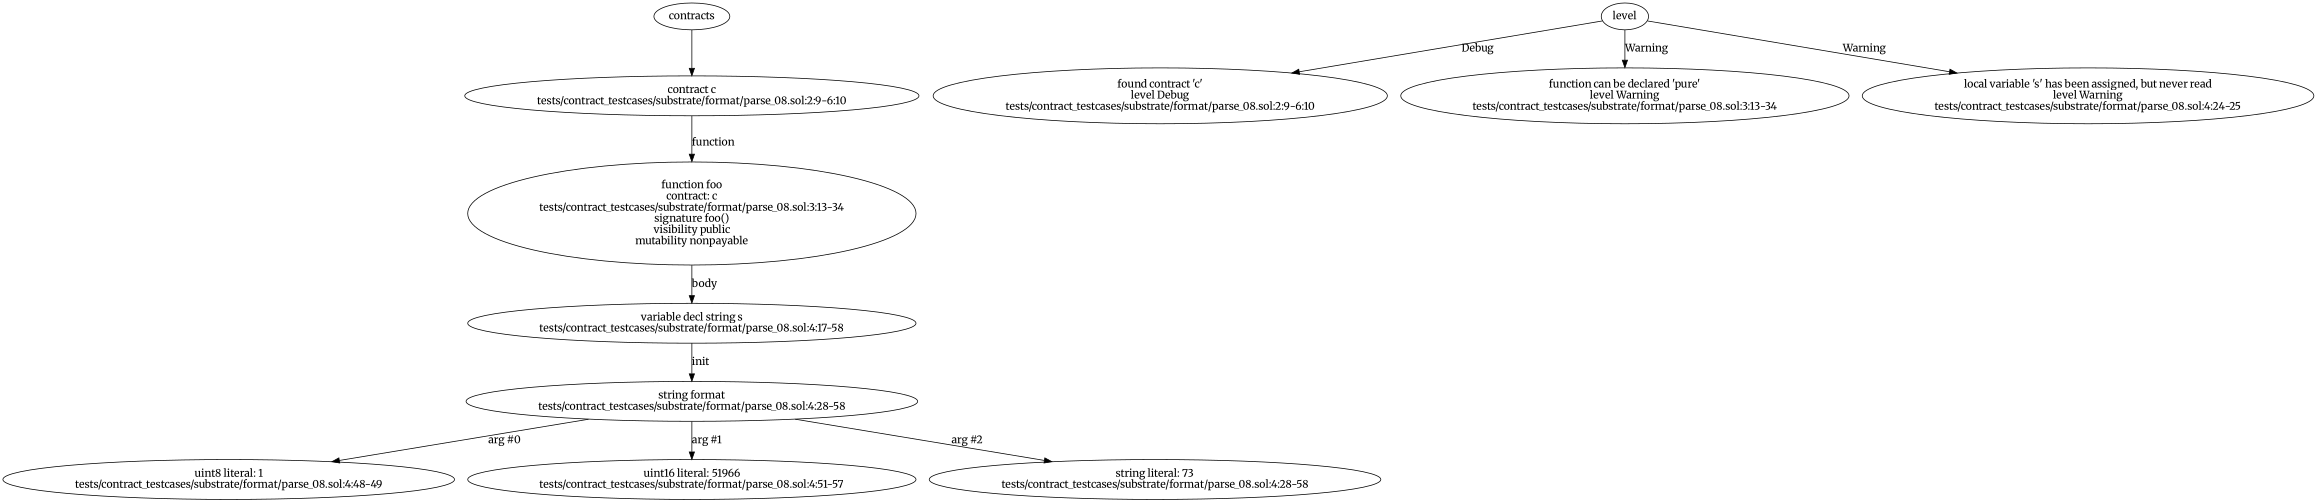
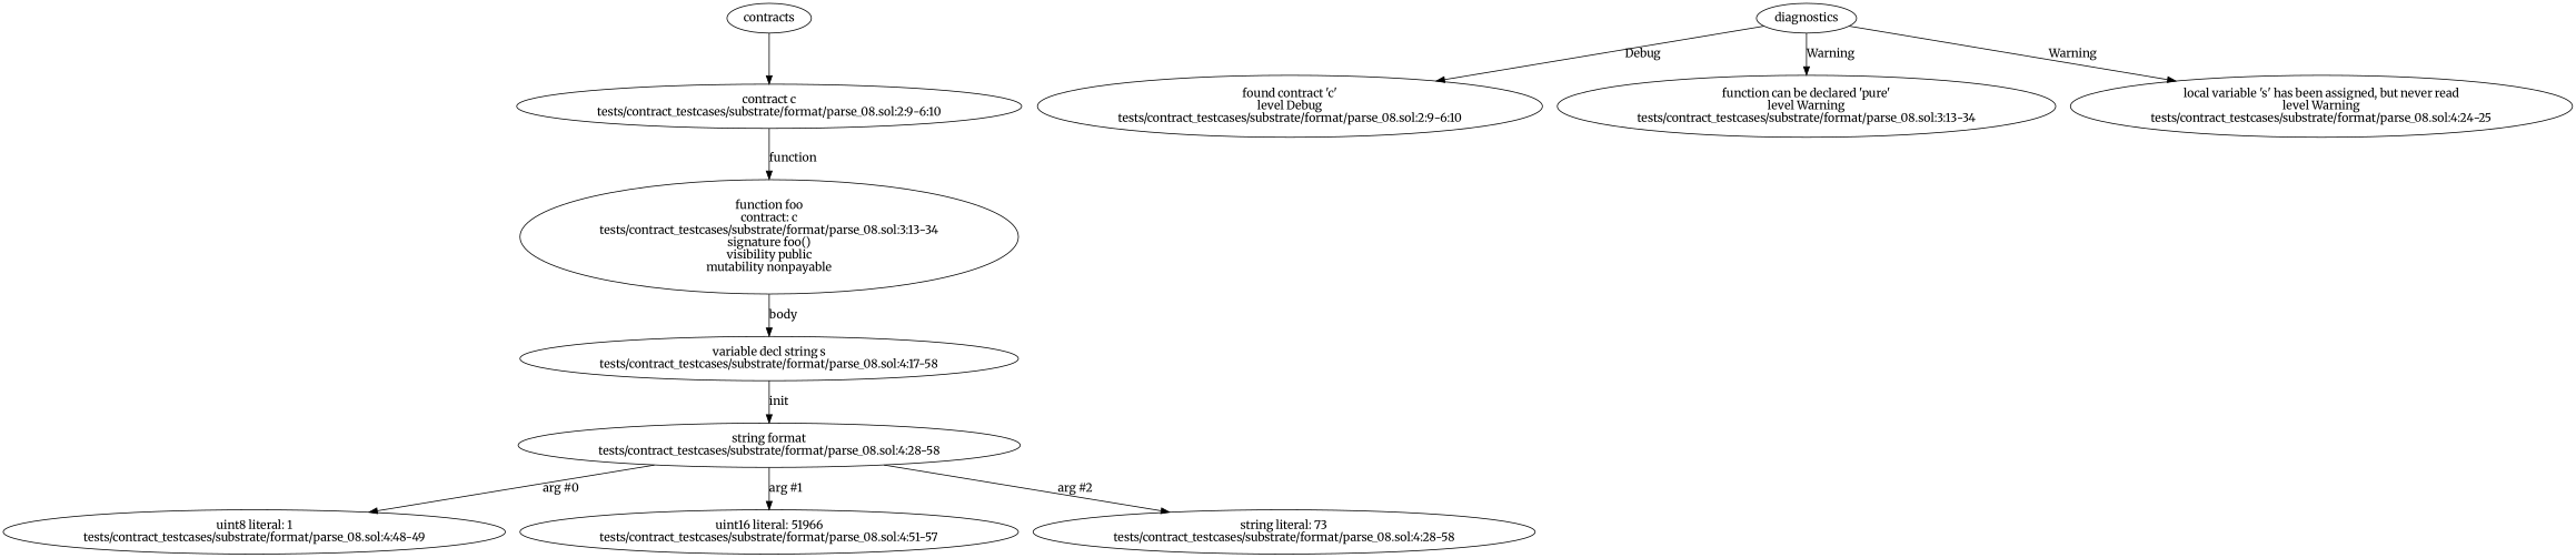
  strict digraph {
    fontname=Merriweather
    node [fontname=Merriweather]
    edge [fontname=Merriweather]
    n1 [label="contract c\ntests/contract_testcases/substrate/format/parse_08.sol:2:9-6:10"]
    n2 [label="function foo\ncontract: c\ntests/contract_testcases/substrate/format/parse_08.sol:3:13-34\nsignature foo()\nvisibility public\nmutability nonpayable"]
    n3 [label="variable decl string s\ntests/contract_testcases/substrate/format/parse_08.sol:4:17-58"]
    n4 [label="string format\ntests/contract_testcases/substrate/format/parse_08.sol:4:28-58"]
    n5 [label="uint8 literal: 1\ntests/contract_testcases/substrate/format/parse_08.sol:4:48-49"]
    n6 [label="uint16 literal: 51966\ntests/contract_testcases/substrate/format/parse_08.sol:4:51-57"]
    n7 [label="string literal: 73\ntests/contract_testcases/substrate/format/parse_08.sol:4:28-58"]
    n8 [label="found contract 'c'\nlevel Debug\ntests/contract_testcases/substrate/format/parse_08.sol:2:9-6:10"]
    n9 [label="function can be declared 'pure'\nlevel Warning\ntests/contract_testcases/substrate/format/parse_08.sol:3:13-34"]
    n10 [label="local variable 's' has been assigned, but never read\nlevel Warning\ntests/contract_testcases/substrate/format/parse_08.sol:4:24-25"]
    contracts
-   diagnostics [label=level]
+   diagnostics
    n1 -> n2 [label=function]
    n2 -> n3 [label=body]
    n3 -> n4 [label=init]
    n4 -> n5 [label="arg #0"]
    n4 -> n6 [label="arg #1"]
    n4 -> n7 [label="arg #2"]
    contracts -> n1
    diagnostics -> n8 [label=Debug]
    diagnostics -> n9 [label=Warning]
    diagnostics -> n10 [label=Warning]
  }
